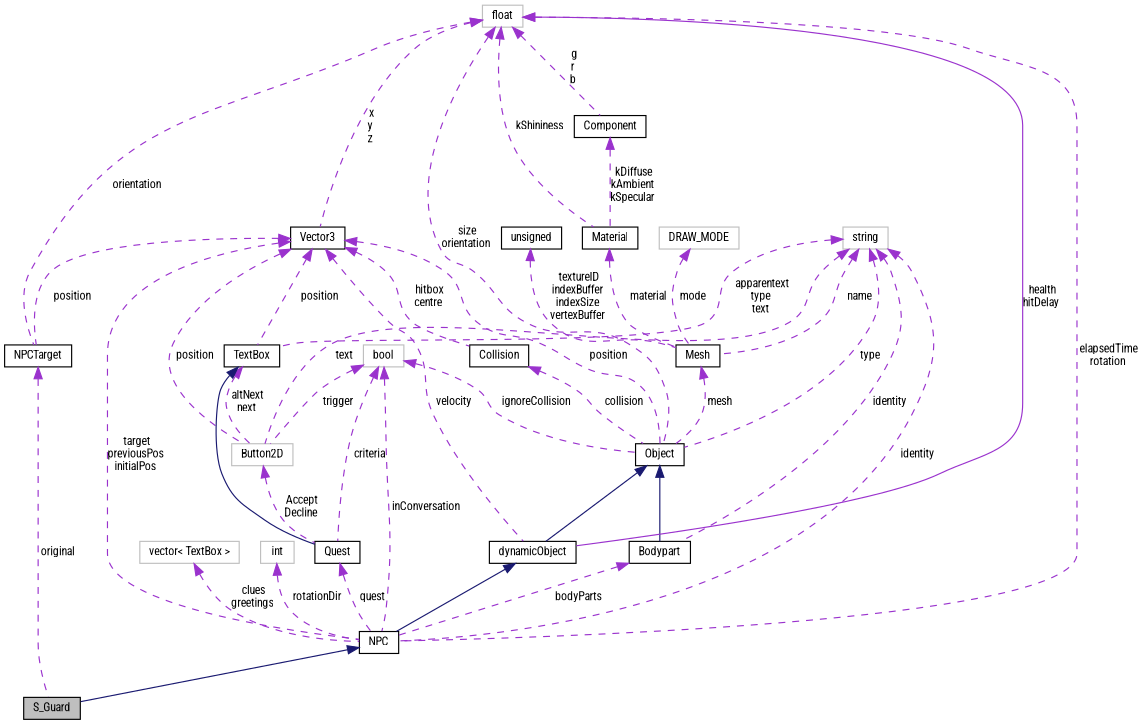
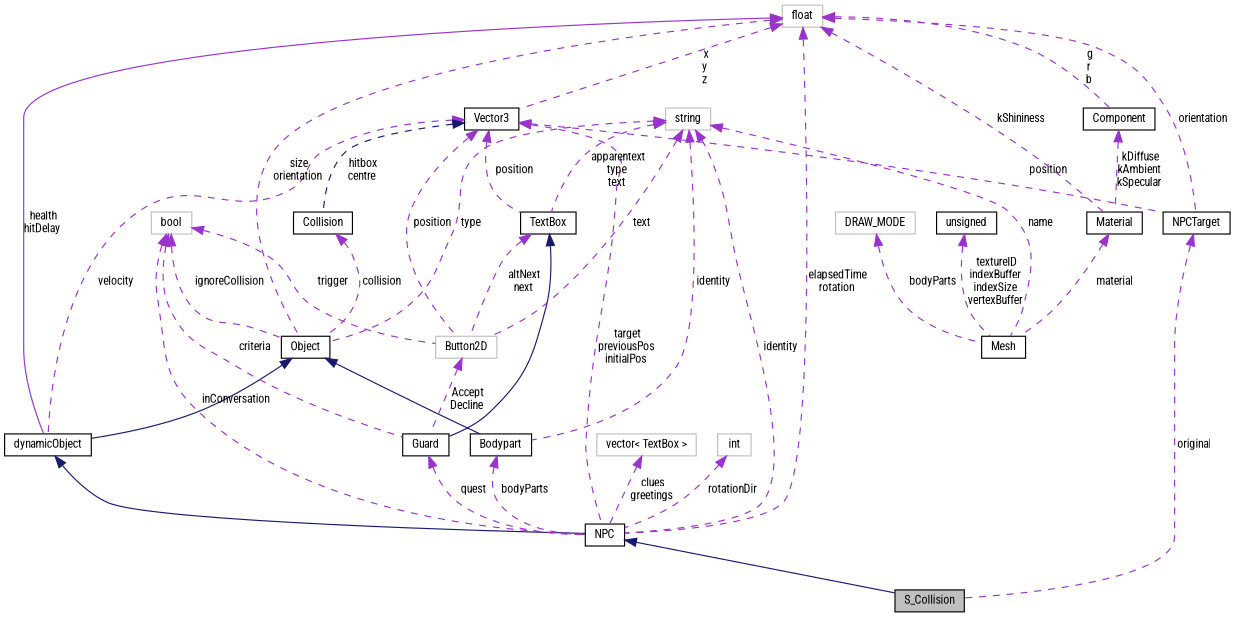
  digraph {
    fontname="Roboto Condensed"
    node [color=black fontname="Roboto Condensed" fontsize=10 shape=record]
    edge [color=darkorchid3 dir=back fontname="Roboto Condensed" fontsize=10 labelfontname=Helvetica labelfontsize=10 style=dashed]
-   n1 [fillcolor=grey75 fontcolor=black height=0.2 label=S_Guard style=filled width=0.4]
+   n1 [fillcolor=grey75 fontcolor=black height=0.2 label=S_Collision style=filled width=0.4]
    n2 [height=0.2 label=NPC width=0.4]
    n3 [height=0.2 label=dynamicObject width=0.4]
    n4 [height=0.2 label=Object width=0.4]
    n5 [height=0.2 label=Bodypart width=0.4]
    n6 [height=0.2 label=Collision width=0.4]
    n7 [height=0.2 label=Vector3 width=0.4]
    n8 [height=0.2 label=TextBox width=0.4]
    n9 [color=grey75 height=0.2 label=Button2D width=0.4]
    n10 [height=0.2 label=NPCTarget width=0.4]
-   n11 [height=0.2 label=Quest width=0.4]
+   n11 [height=0.2 label=Guard width=0.4]
    n12 [color=grey75 height=0.2 label=float width=0.4]
    n13 [height=0.2 label=Material width=0.4]
    n14 [height=0.2 label=Component width=0.4]
    n15 [height=0.2 label=Mesh width=0.4]
    n16 [color=grey75 height=0.2 label=bool width=0.4]
    n17 [color=grey75 height=0.2 label=string width=0.4]
    n18 [color=grey75 height=0.2 label=DRAW_MODE width=0.4]
    n19 [height=0.2 label=unsigned width=0.4]
    n20 [color=grey75 height=0.2 label="vector\< TextBox \>" width=0.4]
    n21 [color=grey75 height=0.2 label=int width=0.4]
    n2 -> n1 [color=midnightblue style=solid]
    n3 -> n2 [color=midnightblue style=solid]
    n4 -> n3 [color=midnightblue style=solid]
    n4 -> n5 [color=midnightblue style=solid]
    n5 -> n2 [label=" bodyParts"]
    n6 -> n4 [label=" collision"]
    n7 -> n2 [label=" target\npreviousPos\ninitialPos"]
    n7 -> n3 [label=" velocity"]
-   n7 -> n4 [label=" position"]
-   n7 -> n6 [label=" hitbox\ncentre"]
+   n7 -> n6 [color=midnightblue label=" hitbox\ncentre"]
    n7 -> n8 [label=" position"]
    n7 -> n9 [label=" position"]
    n7 -> n10 [label=" position"]
    n8 -> n9 [label=" altNext\nnext"]
    n8 -> n11 [color=midnightblue style=solid]
    n9 -> n11 [label=" Accept\nDecline"]
    n10 -> n1 [label=" original"]
    n11 -> n2 [label=" quest"]
    n12 -> n2 [label=" elapsedTime\nrotation"]
    n12 -> n3 [label=" health\nhitDelay" style=solid]
    n12 -> n4 [label=" size\norientation"]
    n12 -> n7 [label=" x\ny\nz"]
    n12 -> n10 [label=" orientation"]
    n12 -> n13 [label=" kShininess"]
    n12 -> n14 [label=" g\nr\nb"]
    n13 -> n15 [label=" material"]
    n14 -> n13 [label=" kDiffuse\nkAmbient\nkSpecular"]
-   n15 -> n4 [label=" mesh"]
    n16 -> n2 [label=" inConversation"]
    n16 -> n4 [label=" ignoreCollision"]
    n16 -> n9 [label=" trigger"]
    n16 -> n11 [label=" criteria"]
    n17 -> n2 [label=" identity"]
    n17 -> n4 [label=" type"]
    n17 -> n5 [label=" identity"]
    n17 -> n8 [label=" apparentext\ntype\ntext"]
    n17 -> n9 [label=" text"]
    n17 -> n15 [label=" name"]
-   n18 -> n15 [label=" mode"]
+   n18 -> n15 [label=" bodyParts"]
    n19 -> n15 [label=" textureID\nindexBuffer\nindexSize\nvertexBuffer"]
    n20 -> n2 [label=" clues\ngreetings"]
    n21 -> n2 [label=" rotationDir"]
  }
